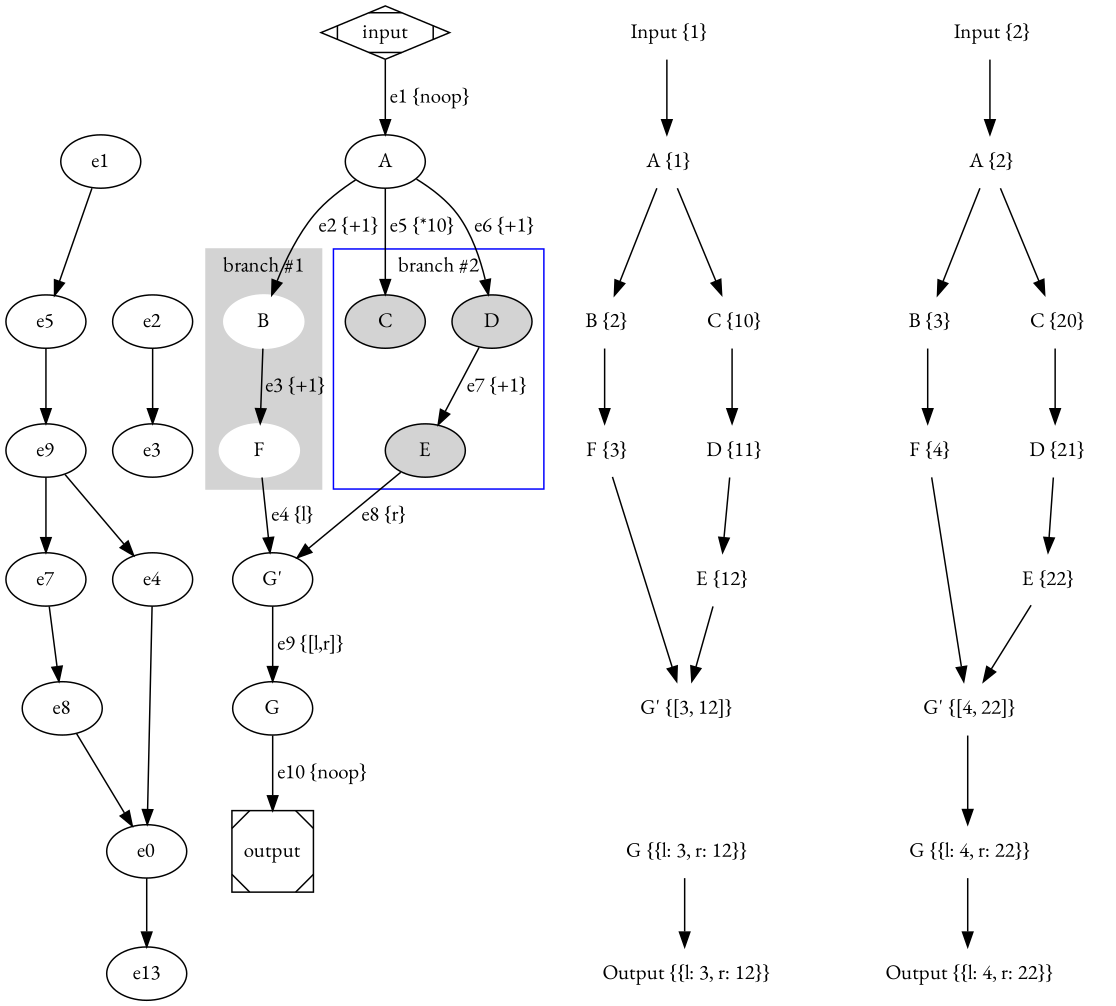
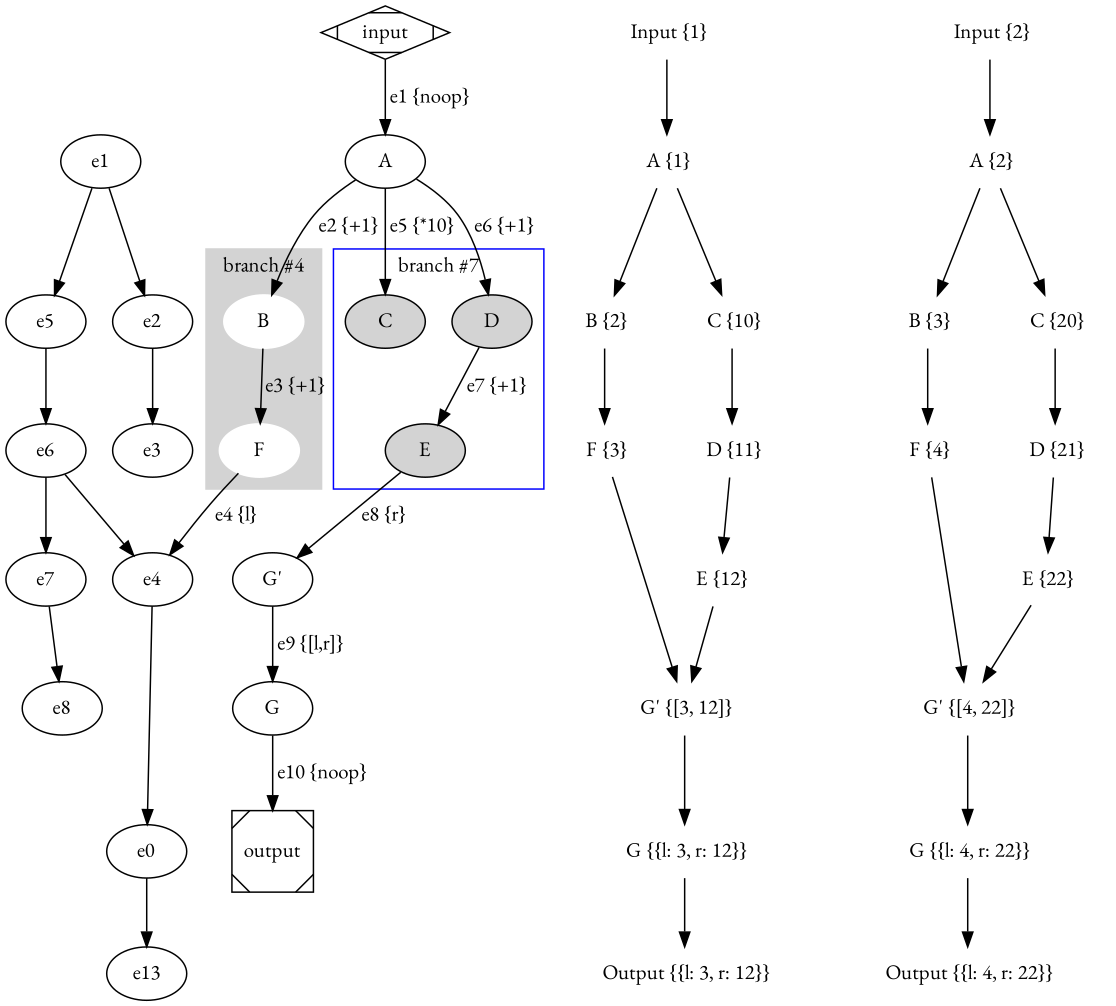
  digraph {
    fontname="EB Garamond"
    node [fontname="EB Garamond" color=white]
    edge [fontname="EB Garamond"]
    C [style=filled color=""]
    D [style=filled color=""]
    E [style=filled color=""]
    B [style=filled]
    F [style=filled]
    "G'" [color=""]
    G [color=""]
    input [shape=Mdiamond color=""]
    A [color=""]
    output [shape=Msquare color=""]
    e1 [color=""]
    e2 [color=""]
    e5 [color=""]
    e3 [color=""]
-   e6 [label=e9 color=""]
+   e6 [color=""]
    e4 [color=""]
    n17 [label=e0 color=""]
    n18 [label=e13 color=""]
    e7 [color=""]
    e8 [color=""]
    n21 [label=" Input {1}"]
    n22 [label=" A {1}"]
    n23 [label=" B {2}"]
    n24 [label=" C {10}"]
    n25 [label=" Output {{l: 3, r: 12}}"]
    n26 [label=" F {3}"]
    n27 [label=" D {11}"]
    n28 [label=" G' {[3, 12]}"]
    n29 [label=" E {12}"]
    n30 [label=" G {{l: 3, r: 12}}"]
    n31 [label=" Input {2}"]
    n32 [label=" A {2}"]
    n33 [label=" B {3}"]
    n34 [label=" C {20}"]
    n35 [label=" Output {{l: 4, r: 22}}"]
    n36 [label=" F {4}"]
    n37 [label=" D {21}"]
    n38 [label=" G' {[4, 22]}"]
    n39 [label=" E {22}"]
    n40 [label=" G {{l: 4, r: 22}}"]
    subgraph cluster_1 {
      color=blue
-     label="branch #2"
+     label="branch #7"
      C
      D
      E
    }
    subgraph cluster_2 {
      color=lightgrey
-     label="branch #1"
+     label="branch #4"
      style=filled
      B
      F
    }
    D -> E [label=" e7 {+1}"]
    E -> "G'" [label=" e8 {r}"]
    B -> F [label=" e3 {+1}"]
-   F -> "G'" [label=" e4 {l}"]
+   F -> e4 [label=" e4 {l}"]
    "G'" -> G [label=" e9 {[l,r]}"]
    G -> output [label=" e10 {noop}"]
    input -> A [label=" e1 {noop}"]
    A -> C [label=" e5 {*10}"]
    A -> D [label=" e6 {+1}"]
    A -> B [label=" e2 {+1}"]
+   e1 -> e2
    e1 -> e5
    e2 -> e3
    e5 -> e6
    e6 -> e4
    e6 -> e7
    e4 -> n17
    n17 -> n18
    e7 -> e8
-   e8 -> n17
    n21 -> n22
    n22 -> n23
    n22 -> n24
    n23 -> n26
    n24 -> n27
    n26 -> n28
    n27 -> n29
+   n28 -> n30
    n29 -> n28
    n30 -> n25
    n31 -> n32
    n32 -> n33
    n32 -> n34
    n33 -> n36
    n34 -> n37
    n36 -> n38
    n37 -> n39
    n38 -> n40
    n39 -> n38
    n40 -> n35
  }
